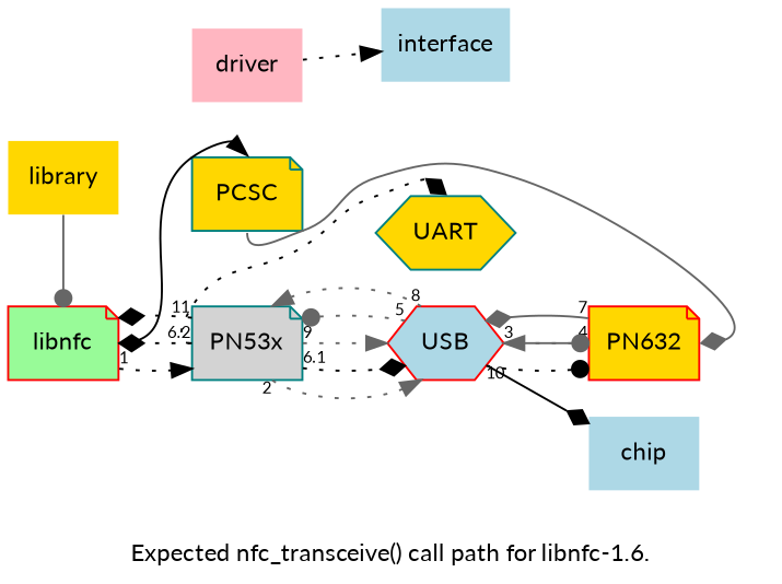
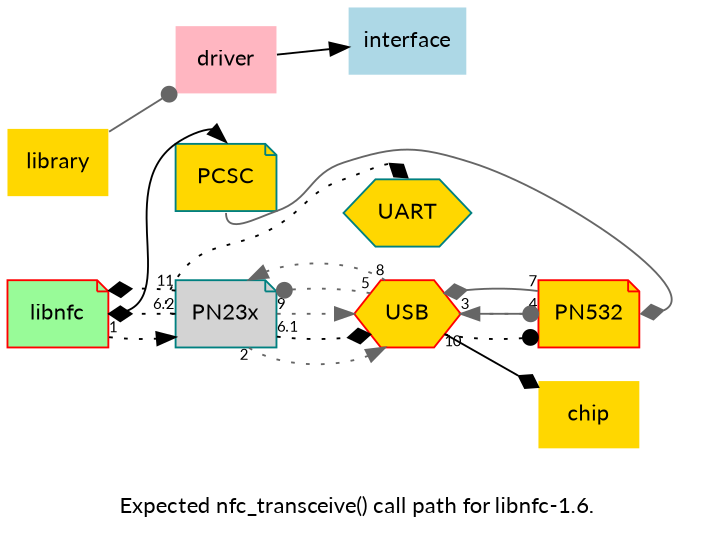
  digraph {
    fontname=Lato
    fontsize=12
    label="Expected nfc_transceive() call path for libnfc-1.6."
    rankdir=LR
    node [color=teal fillcolor=gold fontname=Lato fontsize=12 shape=plaintext style=filled]
    edge [arrowhead=normal color=gray40 fontname=Lato fontsize=8 style=dotted]
    library
    driver [fillcolor=lightpink]
    interface [fillcolor=lightblue]
-   chip [color=red fillcolor=lightblue]
+   chip [color=red]
    libnfc [color=red fillcolor=palegreen shape=note]
    PCSC [shape=note]
-   PN532 [color=red shape=note label=PN632]
-   PN53x [fillcolor=lightgrey shape=note]
+   PN532 [color=red shape=note]
+   PN53x [fillcolor=lightgrey shape=note label=PN23x]
    UART [shape=hexagon]
-   USB [color=red fillcolor=lightblue shape=hexagon]
+   USB [color=red shape=hexagon]
    subgraph sub_1 {
      library
      driver
      interface
      chip
    }
    subgraph sub_2 {
      libnfc
      PCSC
      PN532
      PN53x
      UART
    }
    subgraph sub_3 {
      rank=same
      library
      libnfc
    }
    subgraph sub_4 {
      rank=same
      driver
      PCSC
      PN53x
    }
    subgraph sub_5 {
      rank=same
      interface
      UART
      USB
    }
    subgraph sub_6 {
      rank=same
      chip
      PN532
    }
-   library -> libnfc [arrowhead=dot style=solid]
-   driver -> interface [color=black]
+   library -> driver [arrowhead=dot style=solid]
+   driver -> interface [color=black style=solid]
    libnfc -> PCSC [color=black headport=n style=solid tailport=e]
    libnfc -> PN53x [color=black taillabel=1]
    PCSC -> PN532 [arrowhead=diamond headport=e style=solid tailport=s]
    PN532 -> USB [taillabel=4]
    PN532 -> USB [arrowhead=diamond style=solid taillabel=7]
    PN53x -> libnfc [arrowhead=diamond color=black taillabel=6.2]
    PN53x -> libnfc [arrowhead=diamond color=black taillabel=11]
    PN53x -> UART [arrowhead=diamond color=black headport=n tailport=w]
    PN53x -> USB [taillabel=2]
    PN53x -> USB [arrowhead=diamond color=black taillabel=6.1]
    PN53x -> USB [taillabel=9]
    USB -> chip [arrowhead=diamond color=black style=solid]
    USB -> PN532 [arrowhead=dot style=solid taillabel=3]
    USB -> PN532 [arrowhead=dot color=black taillabel=10]
    USB -> PN53x [arrowhead=dot taillabel=5]
    USB -> PN53x [taillabel=8]
  }
